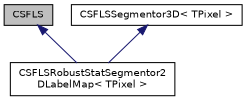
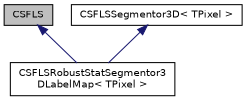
  digraph {
    node [color=black fontname=Helvetica fontsize=10 shape=record]
    edge [color=midnightblue dir=back fontname=Helvetica fontsize=10 labelfontname=Helvetica labelfontsize=10 style=solid]
    n1 [fillcolor=grey75 fontcolor=black height=0.2 label=CSFLS style=filled width=0.4]
-   n2 [height=0.2 label="CSFLSRobustStatSegmentor2\lDLabelMap\< TPixel \>" width=0.4]
+   n2 [height=0.2 label="CSFLSRobustStatSegmentor3\lDLabelMap\< TPixel \>" width=0.4]
    n3 [height=0.2 label="CSFLSSegmentor3D\< TPixel \>" width=0.4]
    n1 -> n2
    n3 -> n2
  }
